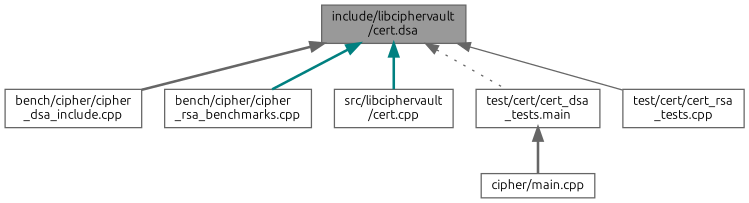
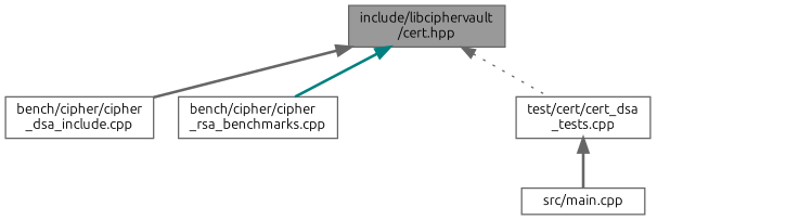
  digraph {
    fontname=Ubuntu
    node [color=grey40 fillcolor=white fontname=Ubuntu fontsize=10 shape=box style=filled]
    edge [color=gray40 dir=back fontname=Ubuntu fontsize=10 labelfontname=Helvetica labelfontsize=10 style=bold]
-   n1 [color=gray40 fillcolor=grey60 fontcolor=black height=0.2 label="include/libciphervault\l/cert.dsa" width=0.4]
+   n1 [color=gray40 fillcolor=grey60 fontcolor=black height=0.2 label="include/libciphervault\l/cert.hpp" width=0.4]
    n2 [height=0.2 label="bench/cipher/cipher\l_dsa_include.cpp" width=0.4]
    n3 [height=0.2 label="bench/cipher/cipher\l_rsa_benchmarks.cpp" width=0.4]
-   n4 [height=0.2 label="src/libciphervault\l/cert.cpp" width=0.4]
-   n5 [height=0.2 label="test/cert/cert_dsa\l_tests.main" width=0.4]
-   n6 [height=0.2 label="test/cert/cert_rsa\l_tests.cpp" width=0.4]
-   n7 [height=0.2 label="cipher/main.cpp" width=0.4]
+   n5 [height=0.2 label="test/cert/cert_dsa\l_tests.cpp" width=0.4]
+   n7 [height=0.2 label="src/main.cpp" width=0.4]
    n1 -> n2
    n1 -> n3 [color=teal]
-   n1 -> n4 [color=teal]
    n1 -> n5 [style=dotted]
-   n1 -> n6 [style=solid]
    n5 -> n7
  }
